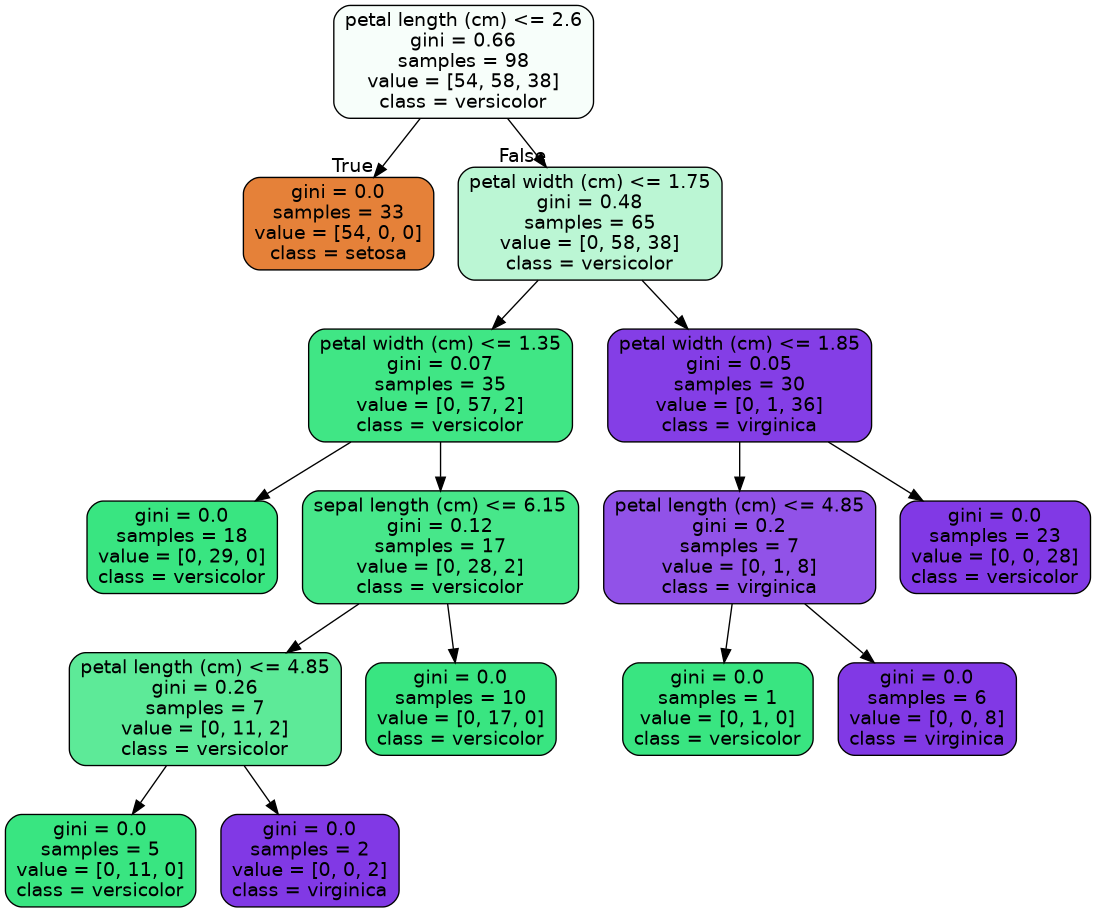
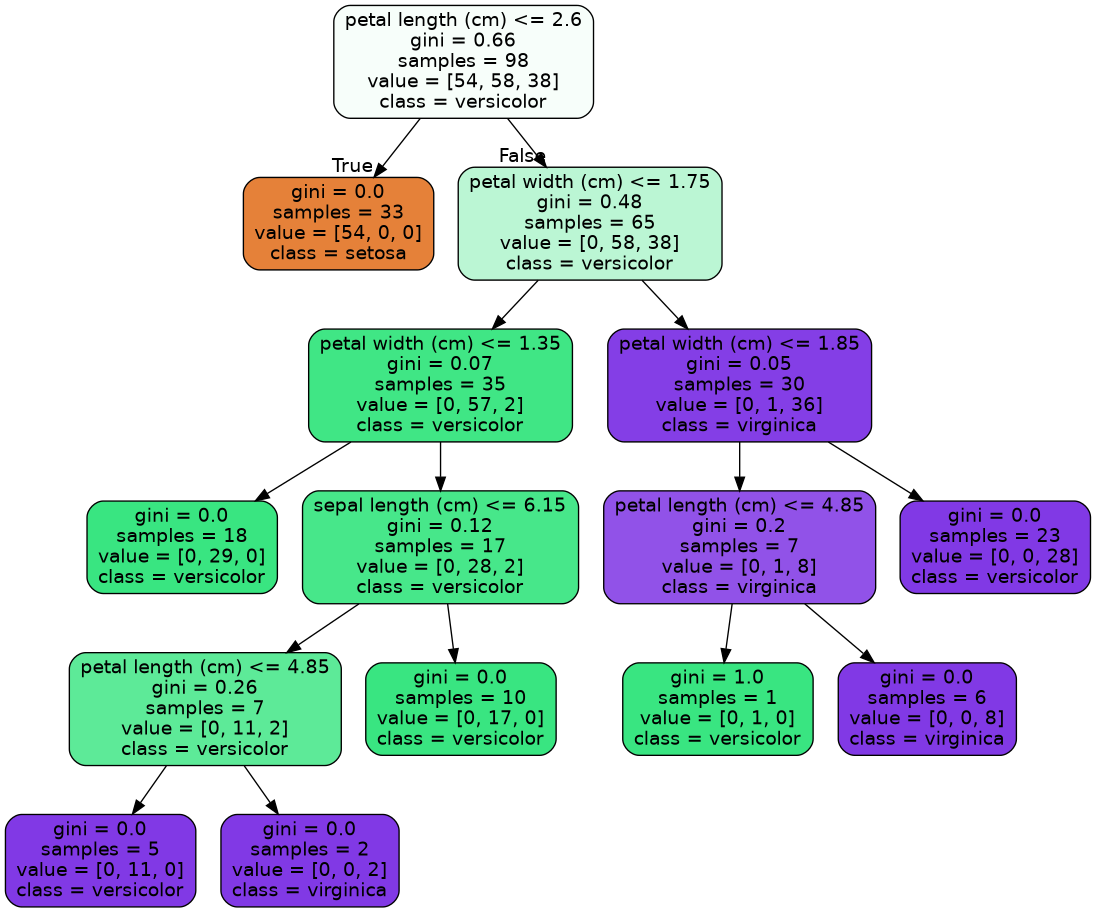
  digraph {
    node [color=black fillcolor="#39e581" fontname=helvetica shape=box style="filled, rounded"]
    edge [fontname=helvetica]
    n1 [fillcolor="#f7fefa" label="petal length (cm) <= 2.6\ngini = 0.66\nsamples = 98\nvalue = [54, 58, 38]\nclass = versicolor"]
    n2 [fillcolor="#e58139" label="gini = 0.0\nsamples = 33\nvalue = [54, 0, 0]\nclass = setosa"]
    n3 [fillcolor="#bbf6d4" label="petal width (cm) <= 1.75\ngini = 0.48\nsamples = 65\nvalue = [0, 58, 38]\nclass = versicolor"]
    n4 [fillcolor="#40e685" label="petal width (cm) <= 1.35\ngini = 0.07\nsamples = 35\nvalue = [0, 57, 2]\nclass = versicolor"]
    n5 [fillcolor="#843ee6" label="petal width (cm) <= 1.85\ngini = 0.05\nsamples = 30\nvalue = [0, 1, 36]\nclass = virginica"]
    n6 [label="gini = 0.0\nsamples = 18\nvalue = [0, 29, 0]\nclass = versicolor"]
    n7 [fillcolor="#47e78a" label="sepal length (cm) <= 6.15\ngini = 0.12\nsamples = 17\nvalue = [0, 28, 2]\nclass = versicolor"]
    n8 [fillcolor="#9152e8" label="petal length (cm) <= 4.85\ngini = 0.2\nsamples = 7\nvalue = [0, 1, 8]\nclass = virginica"]
    n9 [fillcolor="#8139e5" label="gini = 0.0\nsamples = 23\nvalue = [0, 0, 28]\nclass = versicolor"]
    n10 [fillcolor="#5dea98" label="petal length (cm) <= 4.85\ngini = 0.26\nsamples = 7\nvalue = [0, 11, 2]\nclass = versicolor"]
    n11 [label="gini = 0.0\nsamples = 10\nvalue = [0, 17, 0]\nclass = versicolor"]
-   n12 [label="gini = 0.0\nsamples = 5\nvalue = [0, 11, 0]\nclass = versicolor"]
+   n12 [fillcolor="#8139e5" label="gini = 0.0\nsamples = 5\nvalue = [0, 11, 0]\nclass = versicolor"]
    n13 [fillcolor="#8139e5" label="gini = 0.0\nsamples = 2\nvalue = [0, 0, 2]\nclass = virginica"]
-   n14 [label="gini = 0.0\nsamples = 1\nvalue = [0, 1, 0]\nclass = versicolor"]
+   n14 [label="gini = 1.0\nsamples = 1\nvalue = [0, 1, 0]\nclass = versicolor"]
    n15 [fillcolor="#8139e5" label="gini = 0.0\nsamples = 6\nvalue = [0, 0, 8]\nclass = virginica"]
    n1 -> n2 [headlabel=True labelangle=45 labeldistance=2.5]
    n1 -> n3 [headlabel=False labelangle=-45 labeldistance=2.5]
    n3 -> n4
    n3 -> n5
    n4 -> n6
    n4 -> n7
    n5 -> n8
    n5 -> n9
    n7 -> n10
    n7 -> n11
    n8 -> n14
    n8 -> n15
    n10 -> n12
    n10 -> n13
  }
